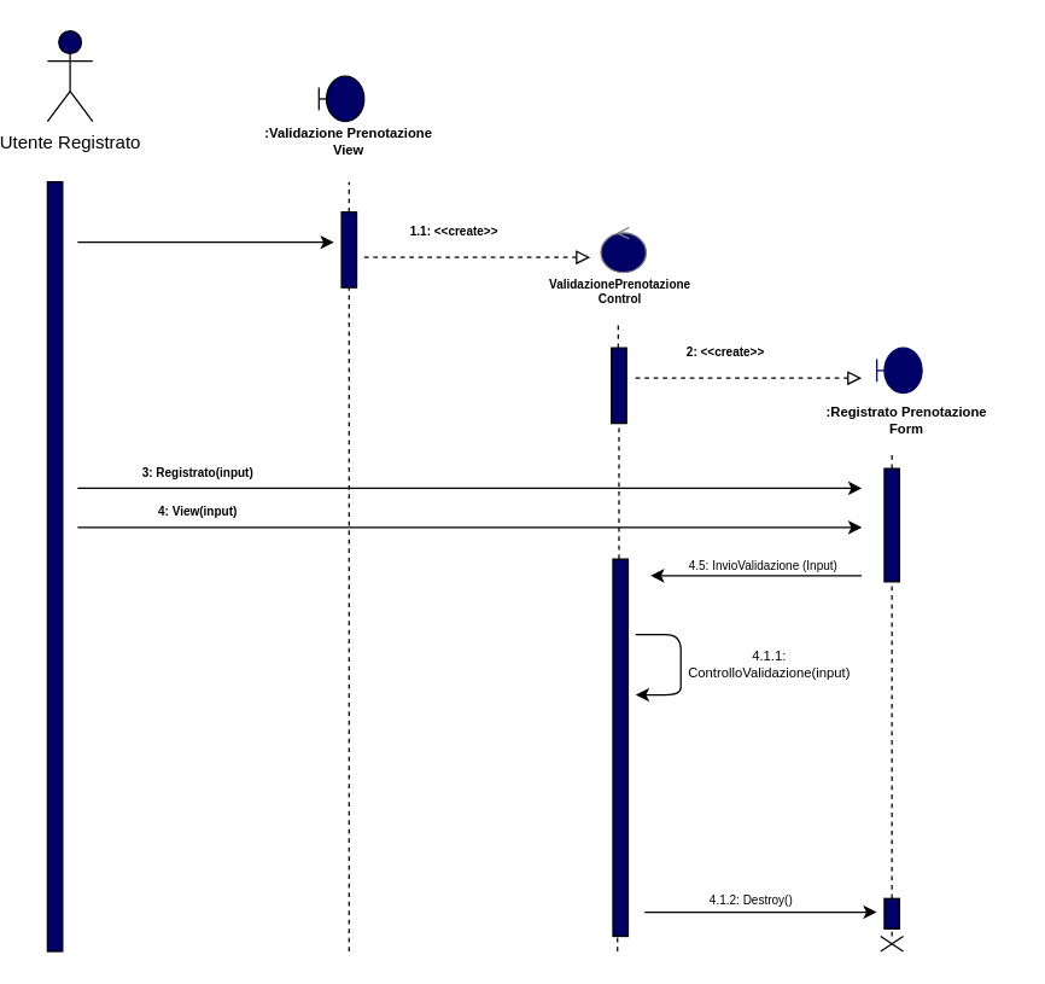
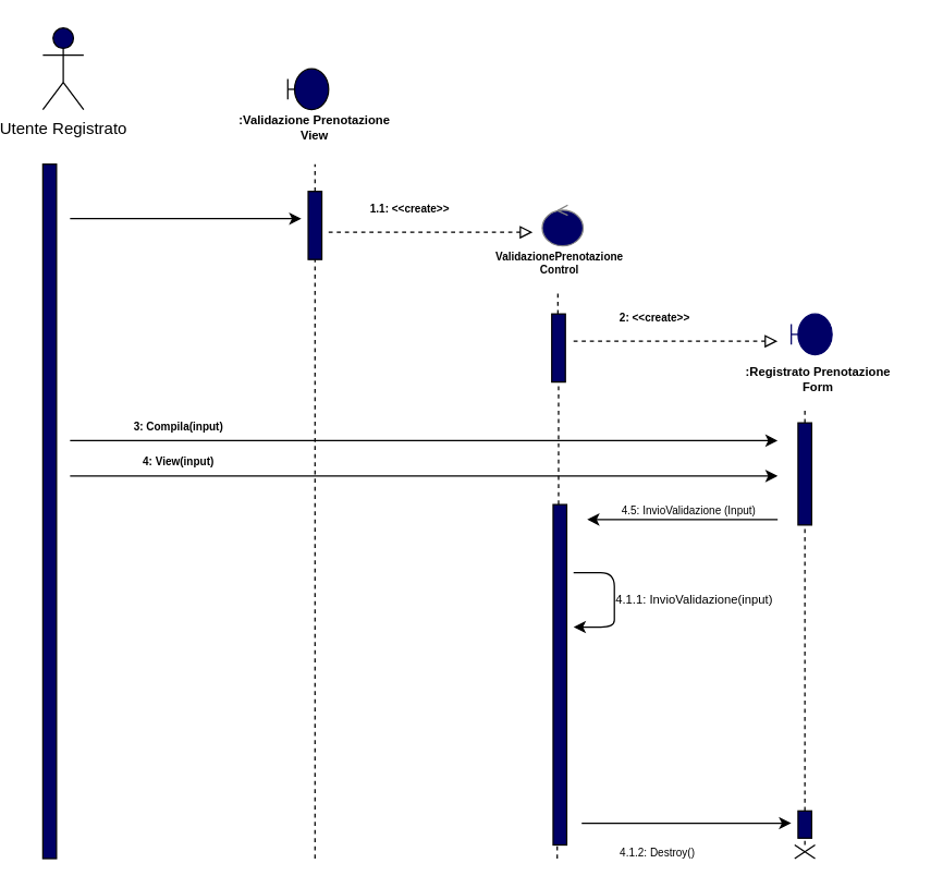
  <mxCell id="0" />
  <mxCell id="1" parent="0" />
  <mxCell id="2" value="Utente Registrato" style="shape=umlActor;verticalLabelPosition=bottom;verticalAlign=top;html=1;fillColor=#000066;" vertex="1" parent="1"><mxGeometry x="20" y="20" width="30" height="60" as="geometry" /></mxCell>
  <mxCell id="3" value="" style="html=1;points=[];perimeter=orthogonalPerimeter;fillColor=#000066;" vertex="1" parent="1"><mxGeometry x="20" y="120" width="10" height="510" as="geometry" /></mxCell>
  <mxCell id="4" value="" style="shape=umlBoundary;whiteSpace=wrap;html=1;fillColor=#000066;" vertex="1" parent="1"><mxGeometry x="200" y="50" width="30" height="30" as="geometry" /></mxCell>
  <mxCell id="5" value=":Validazione Prenotazione&#10;View" style="text;align=center;fontStyle=1;verticalAlign=middle;spacingLeft=3;spacingRight=3;strokeColor=none;rotatable=0;points=[[0,0.5],[1,0.5]];portConstraint=eastwest;fontSize=9;" vertex="1" parent="1"><mxGeometry x="150" y="80" width="140" height="26" as="geometry" /></mxCell>
  <mxCell id="6" value="" style="endArrow=none;dashed=1;html=1;fontSize=9;" edge="1" parent="1" source="7"><mxGeometry width="50" height="50" relative="1" as="geometry"><mxPoint x="220" y="630" as="sourcePoint" /><mxPoint x="220" y="120" as="targetPoint" /></mxGeometry></mxCell>
  <mxCell id="7" value="" style="html=1;points=[];perimeter=orthogonalPerimeter;fontSize=9;fillColor=#000066;" vertex="1" parent="1"><mxGeometry x="215" y="140" width="10" height="50" as="geometry" /></mxCell>
  <mxCell id="8" value="" style="endArrow=none;dashed=1;html=1;fontSize=9;" edge="1" parent="1" target="7"><mxGeometry width="50" height="50" relative="1" as="geometry"><mxPoint x="220" y="630" as="sourcePoint" /><mxPoint x="220" y="120" as="targetPoint" /></mxGeometry></mxCell>
  <mxCell id="9" value="" style="endArrow=classic;html=1;fontSize=9;" edge="1" parent="1"><mxGeometry width="50" height="50" relative="1" as="geometry"><mxPoint x="40" y="160" as="sourcePoint" /><mxPoint x="210" y="160" as="targetPoint" /></mxGeometry></mxCell>
  <mxCell id="10" value="" style="ellipse;shape=umlControl;whiteSpace=wrap;html=1;fontSize=8;fillColor=#000066;strokeColor=#808080;" vertex="1" parent="1"><mxGeometry x="387" y="150" width="30" height="30" as="geometry" /></mxCell>
  <mxCell id="11" value="ValidazionePrenotazione&#10;Control" style="text;align=center;fontStyle=1;verticalAlign=middle;spacingLeft=3;spacingRight=3;strokeColor=none;rotatable=0;points=[[0,0.5],[1,0.5]];portConstraint=eastwest;fontSize=8;" vertex="1" parent="1"><mxGeometry x="360" y="180" width="80" height="26" as="geometry" /></mxCell>
  <mxCell id="12" value="" style="endArrow=none;dashed=1;html=1;fontSize=8;entryX=0.481;entryY=1.288;entryDx=0;entryDy=0;entryPerimeter=0;" edge="1" parent="1" source="15" target="11"><mxGeometry width="50" height="50" relative="1" as="geometry"><mxPoint x="398" y="630" as="sourcePoint" /><mxPoint x="380" y="410" as="targetPoint" /></mxGeometry></mxCell>
  <mxCell id="13" value="" style="endArrow=block;dashed=1;endFill=0;endSize=7;html=1;fontSize=8;" edge="1" parent="1"><mxGeometry width="160" relative="1" as="geometry"><mxPoint x="230" y="170" as="sourcePoint" /><mxPoint x="380" y="170" as="targetPoint" /><Array as="points"><mxPoint x="290" y="170" /></Array></mxGeometry></mxCell>
  <mxCell id="14" value="1.1: &lt;&lt;create&gt;&gt;" style="text;align=center;fontStyle=1;verticalAlign=middle;spacingLeft=3;spacingRight=3;strokeColor=none;rotatable=0;points=[[0,0.5],[1,0.5]];portConstraint=eastwest;fontSize=8;" vertex="1" parent="1"><mxGeometry x="250" y="140" width="80" height="26" as="geometry" /></mxCell>
  <mxCell id="15" value="" style="html=1;points=[];perimeter=orthogonalPerimeter;fontSize=8;fillColor=#000066;" vertex="1" parent="1"><mxGeometry x="394" y="230" width="10" height="50" as="geometry" /></mxCell>
  <mxCell id="16" value="" style="endArrow=none;dashed=1;html=1;fontSize=8;" edge="1" parent="1" source="28"><mxGeometry width="50" height="50" relative="1" as="geometry"><mxPoint x="398" y="630" as="sourcePoint" /><mxPoint x="399" y="280" as="targetPoint" /></mxGeometry></mxCell>
  <mxCell id="17" value="" style="shape=umlBoundary;whiteSpace=wrap;html=1;strokeColor=#000066;fillColor=#000066;" vertex="1" parent="1"><mxGeometry x="570" y="230" width="30" height="30" as="geometry" /></mxCell>
  <mxCell id="18" value=":Registrato Prenotazione&#10;Form" style="text;align=center;fontStyle=1;verticalAlign=middle;spacingLeft=3;spacingRight=3;strokeColor=none;rotatable=0;points=[[0,0.5],[1,0.5]];portConstraint=eastwest;fontSize=9;" vertex="1" parent="1"><mxGeometry x="520" y="270" width="140" height="16" as="geometry" /></mxCell>
  <mxCell id="19" value="" style="endArrow=block;dashed=1;endFill=0;endSize=7;html=1;fontSize=8;" edge="1" parent="1"><mxGeometry width="160" relative="1" as="geometry"><mxPoint x="410" y="250" as="sourcePoint" /><mxPoint x="560" y="250" as="targetPoint" /><Array as="points"><mxPoint x="470" y="250" /></Array></mxGeometry></mxCell>
  <mxCell id="20" value="2: &lt;&lt;create&gt;&gt;" style="text;align=center;fontStyle=1;verticalAlign=middle;spacingLeft=3;spacingRight=3;strokeColor=none;rotatable=0;points=[[0,0.5],[1,0.5]];portConstraint=eastwest;fontSize=8;" vertex="1" parent="1"><mxGeometry x="430" y="220" width="80" height="26" as="geometry" /></mxCell>
  <mxCell id="21" value="" style="endArrow=none;dashed=1;html=1;fontSize=8;" edge="1" parent="1" source="26"><mxGeometry width="50" height="50" relative="1" as="geometry"><mxPoint x="580" y="630" as="sourcePoint" /><mxPoint x="580" y="300" as="targetPoint" /></mxGeometry></mxCell>
  <mxCell id="22" value="" style="endArrow=classic;html=1;fontSize=9;" edge="1" parent="1"><mxGeometry width="50" height="50" relative="1" as="geometry"><mxPoint x="40" y="323" as="sourcePoint" /><mxPoint x="560" y="323" as="targetPoint" /></mxGeometry></mxCell>
- <mxCell id="23" value="3: Registrato(input)" style="text;align=center;fontStyle=1;verticalAlign=middle;spacingLeft=3;spacingRight=3;strokeColor=none;rotatable=0;points=[[0,0.5],[1,0.5]];portConstraint=eastwest;fontSize=8;" vertex="1" parent="1"><mxGeometry x="80" y="300" width="80" height="26" as="geometry" /></mxCell>
+ <mxCell id="23" value="3: Compila(input)" style="text;align=center;fontStyle=1;verticalAlign=middle;spacingLeft=3;spacingRight=3;strokeColor=none;rotatable=0;points=[[0,0.5],[1,0.5]];portConstraint=eastwest;fontSize=8;" vertex="1" parent="1"><mxGeometry x="80" y="300" width="80" height="26" as="geometry" /></mxCell>
  <mxCell id="24" value="" style="endArrow=classic;html=1;fontSize=9;" edge="1" parent="1"><mxGeometry width="50" height="50" relative="1" as="geometry"><mxPoint x="40" y="349" as="sourcePoint" /><mxPoint x="560" y="349" as="targetPoint" /></mxGeometry></mxCell>
  <mxCell id="25" value="4: View(input)" style="text;align=center;fontStyle=1;verticalAlign=middle;spacingLeft=3;spacingRight=3;strokeColor=none;rotatable=0;points=[[0,0.5],[1,0.5]];portConstraint=eastwest;fontSize=8;" vertex="1" parent="1"><mxGeometry x="80" y="326" width="80" height="26" as="geometry" /></mxCell>
  <mxCell id="26" value="" style="html=1;points=[];perimeter=orthogonalPerimeter;fontSize=8;fillColor=#000066;" vertex="1" parent="1"><mxGeometry x="575" y="310" width="10" height="75" as="geometry" /></mxCell>
  <mxCell id="27" value="" style="endArrow=none;dashed=1;html=1;fontSize=8;" edge="1" parent="1" source="34" target="26"><mxGeometry width="50" height="50" relative="1" as="geometry"><mxPoint x="580" y="630" as="sourcePoint" /><mxPoint x="580" y="300" as="targetPoint" /></mxGeometry></mxCell>
  <mxCell id="28" value="" style="html=1;points=[];perimeter=orthogonalPerimeter;fontSize=8;fillColor=#000066;" vertex="1" parent="1"><mxGeometry x="395" y="370" width="10" height="250" as="geometry" /></mxCell>
  <mxCell id="29" value="" style="endArrow=none;dashed=1;html=1;fontSize=8;" edge="1" parent="1" target="28"><mxGeometry width="50" height="50" relative="1" as="geometry"><mxPoint x="398" y="630" as="sourcePoint" /><mxPoint x="399" y="280" as="targetPoint" /></mxGeometry></mxCell>
  <mxCell id="30" value="" style="endArrow=classic;html=1;fontSize=8;" edge="1" parent="1"><mxGeometry width="50" height="50" relative="1" as="geometry"><mxPoint x="560" y="381" as="sourcePoint" /><mxPoint x="420" y="381" as="targetPoint" /></mxGeometry></mxCell>
  <mxCell id="31" value="4.5: InvioValidazione (Input)" style="text;html=1;strokeColor=none;fillColor=none;align=center;verticalAlign=middle;whiteSpace=wrap;rounded=0;fontSize=8;" vertex="1" parent="1"><mxGeometry x="440" y="365" width="110" height="20" as="geometry" /></mxCell>
  <mxCell id="32" value="" style="endArrow=classic;html=1;fontSize=8;" edge="1" parent="1"><mxGeometry width="50" height="50" relative="1" as="geometry"><mxPoint x="410" y="420" as="sourcePoint" /><mxPoint x="410" y="460" as="targetPoint" /><Array as="points"><mxPoint x="440" y="420" /><mxPoint x="440" y="440" /><mxPoint x="440" y="460" /></Array></mxGeometry></mxCell>
- <mxCell id="33" value="&lt;font style=&quot;font-size: 9px&quot;&gt;4.1.1: ControlloValidazione(input)&lt;/font&gt;" style="text;html=1;strokeColor=none;fillColor=none;align=center;verticalAlign=middle;whiteSpace=wrap;rounded=0;fontSize=8;" vertex="1" parent="1"><mxGeometry x="438" y="430" width="122" height="20" as="geometry" /></mxCell>
+ <mxCell id="33" value="&lt;font style=&quot;font-size: 9px&quot;&gt;4.1.1: InvioValidazione(input)&lt;/font&gt;" style="text;html=1;strokeColor=none;fillColor=none;align=center;verticalAlign=middle;whiteSpace=wrap;rounded=0;fontSize=8;" vertex="1" parent="1"><mxGeometry x="438" y="430" width="122" height="20" as="geometry" /></mxCell>
  <mxCell id="34" value="" style="html=1;points=[];perimeter=orthogonalPerimeter;fontSize=8;fillColor=#000066;" vertex="1" parent="1"><mxGeometry x="575" y="595" width="10" height="20" as="geometry" /></mxCell>
  <mxCell id="35" value="" style="endArrow=none;dashed=1;html=1;fontSize=8;" edge="1" parent="1" source="38" target="34"><mxGeometry width="50" height="50" relative="1" as="geometry"><mxPoint x="580" y="630" as="sourcePoint" /><mxPoint x="580" y="385" as="targetPoint" /></mxGeometry></mxCell>
  <mxCell id="36" value="" style="endArrow=classic;html=1;fontSize=8;" edge="1" parent="1"><mxGeometry width="50" height="50" relative="1" as="geometry"><mxPoint x="416" y="604" as="sourcePoint" /><mxPoint x="570" y="604" as="targetPoint" /></mxGeometry></mxCell>
- <mxCell id="37" value="4.1.2: Destroy()" style="text;html=1;strokeColor=none;fillColor=none;align=center;verticalAlign=middle;whiteSpace=wrap;rounded=0;fontSize=8;" vertex="1" parent="1"><mxGeometry x="432" y="586" width="110" height="20" as="geometry" /></mxCell>
+ <mxCell id="37" value="4.1.2: Destroy()" style="text;html=1;strokeColor=none;fillColor=none;align=center;verticalAlign=middle;whiteSpace=wrap;rounded=0;fontSize=8;" vertex="1" parent="1"><mxGeometry x="417" y="616" width="110" height="20" as="geometry" /></mxCell>
  <mxCell id="38" value="" style="shape=umlDestroy;whiteSpace=wrap;html=1;strokeWidth=1;fontSize=8;" vertex="1" parent="1"><mxGeometry x="572.5" y="620" width="15" height="10" as="geometry" /></mxCell>
  <mxCell id="39" value="" style="endArrow=none;dashed=1;html=1;fontSize=8;" edge="1" parent="1" target="38"><mxGeometry width="50" height="50" relative="1" as="geometry"><mxPoint x="580" y="630" as="sourcePoint" /><mxPoint x="580" y="615" as="targetPoint" /></mxGeometry></mxCell>
